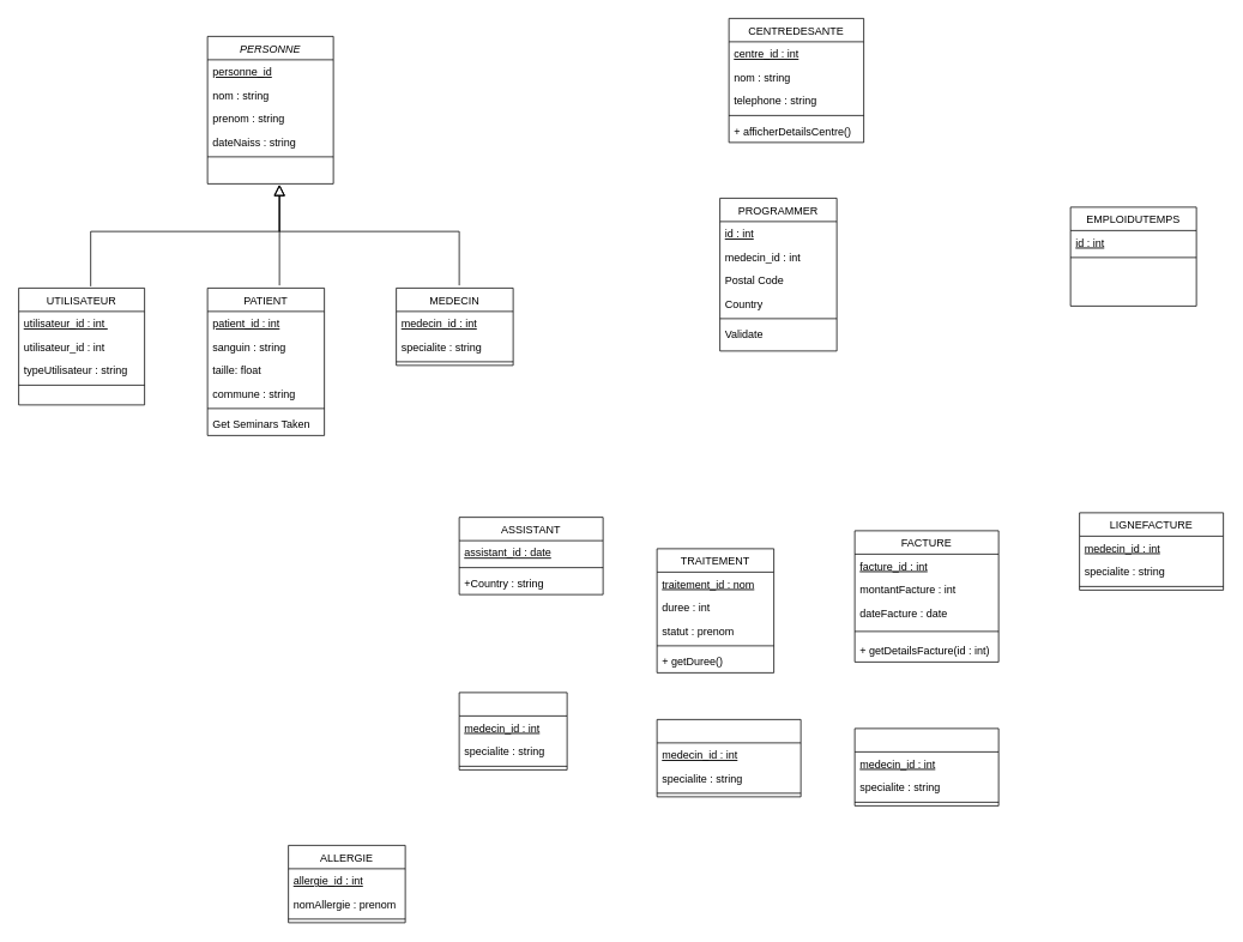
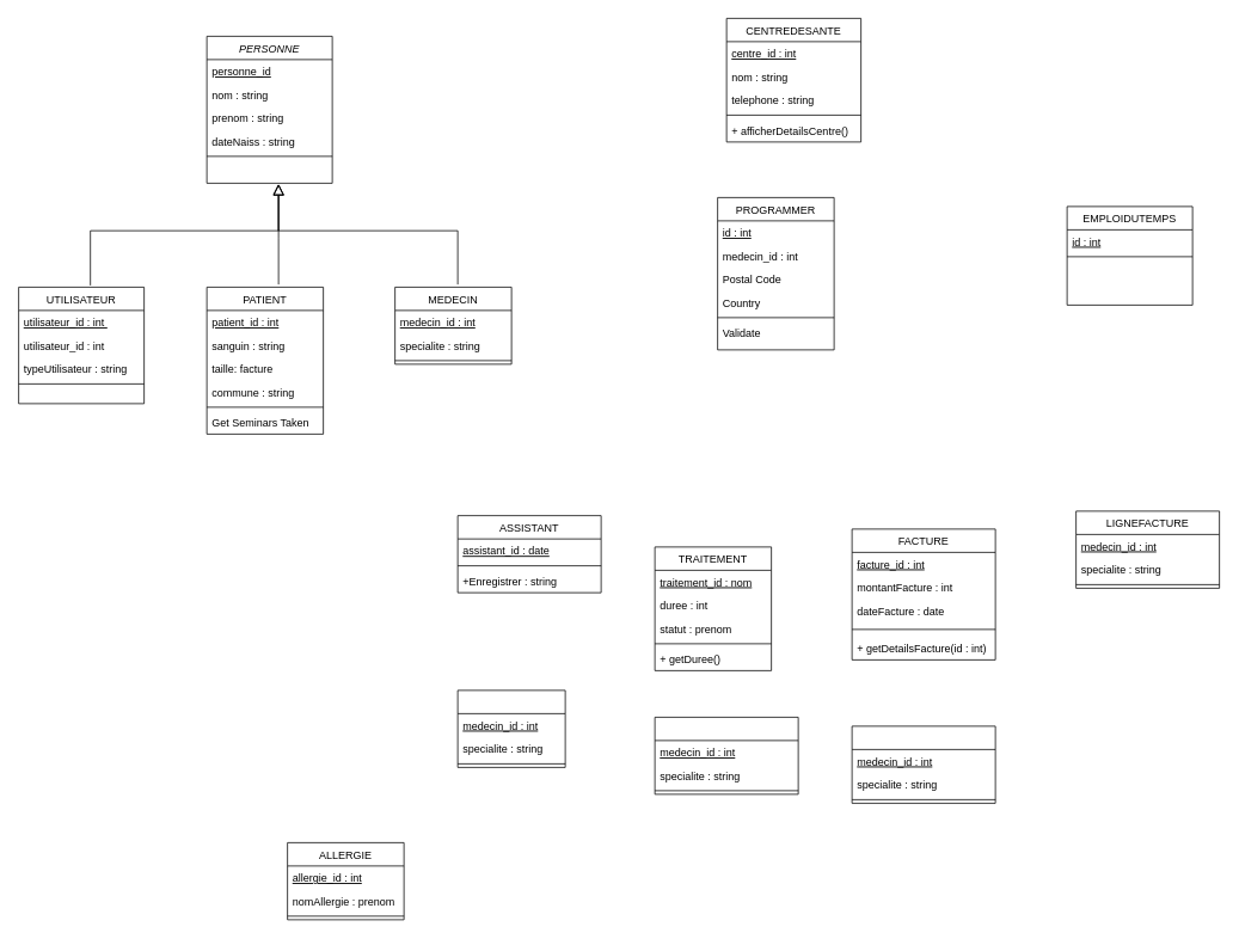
  <mxCell id="0" />
  <mxCell id="1" parent="0" />
  <mxCell id="2" value="PERSONNE" style="swimlane;fontStyle=2;align=center;verticalAlign=top;childLayout=stackLayout;horizontal=1;startSize=26;horizontalStack=0;resizeParent=1;resizeLast=0;collapsible=1;marginBottom=0;rounded=0;shadow=0;strokeWidth=1;" parent="1" vertex="1"><mxGeometry x="230" y="40" width="140" height="164" as="geometry"><mxRectangle x="230" y="140" width="160" height="26" as="alternateBounds" /></mxGeometry></mxCell>
  <mxCell id="3" value="personne_id" style="text;align=left;verticalAlign=top;spacingLeft=4;spacingRight=4;overflow=hidden;rotatable=0;points=[[0,0.5],[1,0.5]];portConstraint=eastwest;fillColor=none;fontStyle=4" parent="2" vertex="1"><mxGeometry y="26" width="140" height="26" as="geometry" /></mxCell>
  <mxCell id="4" value="nom : string" style="text;align=left;verticalAlign=top;spacingLeft=4;spacingRight=4;overflow=hidden;rotatable=0;points=[[0,0.5],[1,0.5]];portConstraint=eastwest;rounded=0;shadow=0;html=0;" parent="2" vertex="1"><mxGeometry y="52" width="140" height="26" as="geometry" /></mxCell>
  <mxCell id="5" value="prenom : string" style="text;align=left;verticalAlign=top;spacingLeft=4;spacingRight=4;overflow=hidden;rotatable=0;points=[[0,0.5],[1,0.5]];portConstraint=eastwest;rounded=0;shadow=0;html=0;" parent="2" vertex="1"><mxGeometry y="78" width="140" height="26" as="geometry" /></mxCell>
  <mxCell id="6" value="dateNaiss : string" style="text;align=left;verticalAlign=top;spacingLeft=4;spacingRight=4;overflow=hidden;rotatable=0;points=[[0,0.5],[1,0.5]];portConstraint=eastwest;rounded=0;shadow=0;html=0;" parent="2" vertex="1"><mxGeometry y="104" width="140" height="26" as="geometry" /></mxCell>
  <mxCell id="7" value="" style="line;html=1;strokeWidth=1;align=left;verticalAlign=middle;spacingTop=-1;spacingLeft=3;spacingRight=3;rotatable=0;labelPosition=right;points=[];portConstraint=eastwest;" parent="2" vertex="1"><mxGeometry y="130" width="140" height="8" as="geometry" /></mxCell>
  <mxCell id="8" value="PATIENT" style="swimlane;fontStyle=0;align=center;verticalAlign=top;childLayout=stackLayout;horizontal=1;startSize=26;horizontalStack=0;resizeParent=1;resizeLast=0;collapsible=1;marginBottom=0;rounded=0;shadow=0;strokeWidth=1;" parent="1" vertex="1"><mxGeometry x="230" y="320" width="130" height="164" as="geometry"><mxRectangle x="130" y="380" width="160" height="26" as="alternateBounds" /></mxGeometry></mxCell>
  <mxCell id="9" value="patient_id : int" style="text;align=left;verticalAlign=top;spacingLeft=4;spacingRight=4;overflow=hidden;rotatable=0;points=[[0,0.5],[1,0.5]];portConstraint=eastwest;fontStyle=4" parent="8" vertex="1"><mxGeometry y="26" width="130" height="26" as="geometry" /></mxCell>
  <mxCell id="10" value="sanguin : string" style="text;align=left;verticalAlign=top;spacingLeft=4;spacingRight=4;overflow=hidden;rotatable=0;points=[[0,0.5],[1,0.5]];portConstraint=eastwest;rounded=0;shadow=0;html=0;" parent="8" vertex="1"><mxGeometry y="52" width="130" height="26" as="geometry" /></mxCell>
- <mxCell id="11" value="taille: float" style="text;align=left;verticalAlign=top;spacingLeft=4;spacingRight=4;overflow=hidden;rotatable=0;points=[[0,0.5],[1,0.5]];portConstraint=eastwest;rounded=0;shadow=0;html=0;" parent="8" vertex="1"><mxGeometry y="78" width="130" height="26" as="geometry" /></mxCell>
+ <mxCell id="11" value="taille: facture" style="text;align=left;verticalAlign=top;spacingLeft=4;spacingRight=4;overflow=hidden;rotatable=0;points=[[0,0.5],[1,0.5]];portConstraint=eastwest;rounded=0;shadow=0;html=0;" parent="8" vertex="1"><mxGeometry y="78" width="130" height="26" as="geometry" /></mxCell>
  <mxCell id="12" value="commune : string" style="text;align=left;verticalAlign=top;spacingLeft=4;spacingRight=4;overflow=hidden;rotatable=0;points=[[0,0.5],[1,0.5]];portConstraint=eastwest;fontStyle=0" parent="8" vertex="1"><mxGeometry y="104" width="130" height="26" as="geometry" /></mxCell>
  <mxCell id="13" value="" style="line;html=1;strokeWidth=1;align=left;verticalAlign=middle;spacingTop=-1;spacingLeft=3;spacingRight=3;rotatable=0;labelPosition=right;points=[];portConstraint=eastwest;" parent="8" vertex="1"><mxGeometry y="130" width="130" height="8" as="geometry" /></mxCell>
  <mxCell id="14" value="Get Seminars Taken" style="text;align=left;verticalAlign=top;spacingLeft=4;spacingRight=4;overflow=hidden;rotatable=0;points=[[0,0.5],[1,0.5]];portConstraint=eastwest;" parent="8" vertex="1"><mxGeometry y="138" width="130" height="26" as="geometry" /></mxCell>
  <mxCell id="15" value="" style="endArrow=block;endSize=10;endFill=0;shadow=0;strokeWidth=1;rounded=0;curved=0;edgeStyle=elbowEdgeStyle;elbow=vertical;" parent="1" edge="1"><mxGeometry width="160" relative="1" as="geometry"><mxPoint x="310" y="317" as="sourcePoint" /><mxPoint x="310" y="205" as="targetPoint" /><Array as="points"><mxPoint x="310" y="266" /></Array></mxGeometry></mxCell>
  <mxCell id="16" value="MEDECIN" style="swimlane;fontStyle=0;align=center;verticalAlign=top;childLayout=stackLayout;horizontal=1;startSize=26;horizontalStack=0;resizeParent=1;resizeLast=0;collapsible=1;marginBottom=0;rounded=0;shadow=0;strokeWidth=1;" parent="1" vertex="1"><mxGeometry x="440" y="320" width="130" height="86" as="geometry"><mxRectangle x="340" y="380" width="170" height="26" as="alternateBounds" /></mxGeometry></mxCell>
  <mxCell id="17" value="medecin_id : int" style="text;align=left;verticalAlign=top;spacingLeft=4;spacingRight=4;overflow=hidden;rotatable=0;points=[[0,0.5],[1,0.5]];portConstraint=eastwest;fontStyle=4" parent="16" vertex="1"><mxGeometry y="26" width="130" height="26" as="geometry" /></mxCell>
  <mxCell id="18" value="specialite : string" style="text;align=left;verticalAlign=top;spacingLeft=4;spacingRight=4;overflow=hidden;rotatable=0;points=[[0,0.5],[1,0.5]];portConstraint=eastwest;" parent="16" vertex="1"><mxGeometry y="52" width="130" height="26" as="geometry" /></mxCell>
  <mxCell id="19" value="" style="line;html=1;strokeWidth=1;align=left;verticalAlign=middle;spacingTop=-1;spacingLeft=3;spacingRight=3;rotatable=0;labelPosition=right;points=[];portConstraint=eastwest;" parent="16" vertex="1"><mxGeometry y="78" width="130" height="8" as="geometry" /></mxCell>
  <mxCell id="20" value="" style="endArrow=block;endSize=10;endFill=0;shadow=0;strokeWidth=1;rounded=0;curved=0;edgeStyle=elbowEdgeStyle;elbow=vertical;" parent="1" edge="1"><mxGeometry width="160" relative="1" as="geometry"><mxPoint x="510" y="317" as="sourcePoint" /><mxPoint x="310" y="205" as="targetPoint" /><Array as="points"><mxPoint x="409" y="257" /></Array></mxGeometry></mxCell>
  <mxCell id="21" value="EMPLOIDUTEMPS" style="swimlane;fontStyle=0;align=center;verticalAlign=top;childLayout=stackLayout;horizontal=1;startSize=26;horizontalStack=0;resizeParent=1;resizeLast=0;collapsible=1;marginBottom=0;rounded=0;shadow=0;strokeWidth=1;" parent="1" vertex="1"><mxGeometry x="1190" y="230" width="140" height="110" as="geometry"><mxRectangle x="550" y="140" width="160" height="26" as="alternateBounds" /></mxGeometry></mxCell>
  <mxCell id="22" value="id : int" style="text;align=left;verticalAlign=top;spacingLeft=4;spacingRight=4;overflow=hidden;rotatable=0;points=[[0,0.5],[1,0.5]];portConstraint=eastwest;rounded=0;shadow=0;html=0;fontStyle=4" parent="21" vertex="1"><mxGeometry y="26" width="140" height="26" as="geometry" /></mxCell>
  <mxCell id="23" value="" style="line;html=1;strokeWidth=1;align=left;verticalAlign=middle;spacingTop=-1;spacingLeft=3;spacingRight=3;rotatable=0;labelPosition=right;points=[];portConstraint=eastwest;" parent="21" vertex="1"><mxGeometry y="52" width="140" height="8" as="geometry" /></mxCell>
  <mxCell id="24" value="UTILISATEUR" style="swimlane;fontStyle=0;align=center;verticalAlign=top;childLayout=stackLayout;horizontal=1;startSize=26;horizontalStack=0;resizeParent=1;resizeLast=0;collapsible=1;marginBottom=0;rounded=0;shadow=0;strokeWidth=1;" parent="1" vertex="1"><mxGeometry x="20" y="320" width="140" height="130" as="geometry"><mxRectangle x="130" y="380" width="160" height="26" as="alternateBounds" /></mxGeometry></mxCell>
  <mxCell id="25" value="utilisateur_id : int " style="text;align=left;verticalAlign=top;spacingLeft=4;spacingRight=4;overflow=hidden;rotatable=0;points=[[0,0.5],[1,0.5]];portConstraint=eastwest;fontStyle=4" parent="24" vertex="1"><mxGeometry y="26" width="140" height="26" as="geometry" /></mxCell>
  <mxCell id="26" value="utilisateur_id : int " style="text;align=left;verticalAlign=top;spacingLeft=4;spacingRight=4;overflow=hidden;rotatable=0;points=[[0,0.5],[1,0.5]];portConstraint=eastwest;" parent="24" vertex="1"><mxGeometry y="52" width="140" height="26" as="geometry" /></mxCell>
  <mxCell id="27" value="typeUtilisateur : string" style="text;align=left;verticalAlign=top;spacingLeft=4;spacingRight=4;overflow=hidden;rotatable=0;points=[[0,0.5],[1,0.5]];portConstraint=eastwest;rounded=0;shadow=0;html=0;" parent="24" vertex="1"><mxGeometry y="78" width="140" height="26" as="geometry" /></mxCell>
  <mxCell id="28" value="" style="line;html=1;strokeWidth=1;align=left;verticalAlign=middle;spacingTop=-1;spacingLeft=3;spacingRight=3;rotatable=0;labelPosition=right;points=[];portConstraint=eastwest;" parent="24" vertex="1"><mxGeometry y="104" width="140" height="8" as="geometry" /></mxCell>
  <mxCell id="29" value="" style="endArrow=block;endSize=10;endFill=0;shadow=0;strokeWidth=1;rounded=0;curved=0;edgeStyle=elbowEdgeStyle;elbow=vertical;exitX=0.438;exitY=0;exitDx=0;exitDy=0;exitPerimeter=0;" parent="1" edge="1"><mxGeometry width="160" relative="1" as="geometry"><mxPoint x="100.08" y="318" as="sourcePoint" /><mxPoint x="310" y="205" as="targetPoint" /><Array as="points"><mxPoint x="200" y="257" /></Array></mxGeometry></mxCell>
  <mxCell id="30" value="PROGRAMMER" style="swimlane;fontStyle=0;align=center;verticalAlign=top;childLayout=stackLayout;horizontal=1;startSize=26;horizontalStack=0;resizeParent=1;resizeLast=0;collapsible=1;marginBottom=0;rounded=0;shadow=0;strokeWidth=1;" parent="1" vertex="1"><mxGeometry x="800" y="220" width="130" height="170" as="geometry"><mxRectangle x="550" y="140" width="160" height="26" as="alternateBounds" /></mxGeometry></mxCell>
  <mxCell id="31" value="id : int" style="text;align=left;verticalAlign=top;spacingLeft=4;spacingRight=4;overflow=hidden;rotatable=0;points=[[0,0.5],[1,0.5]];portConstraint=eastwest;rounded=0;shadow=0;html=0;fontStyle=4" parent="30" vertex="1"><mxGeometry y="26" width="130" height="26" as="geometry" /></mxCell>
  <mxCell id="32" value="medecin_id : int" style="text;align=left;verticalAlign=top;spacingLeft=4;spacingRight=4;overflow=hidden;rotatable=0;points=[[0,0.5],[1,0.5]];portConstraint=eastwest;rounded=0;shadow=0;html=0;" parent="30" vertex="1"><mxGeometry y="52" width="130" height="26" as="geometry" /></mxCell>
  <mxCell id="33" value="Postal Code" style="text;align=left;verticalAlign=top;spacingLeft=4;spacingRight=4;overflow=hidden;rotatable=0;points=[[0,0.5],[1,0.5]];portConstraint=eastwest;rounded=0;shadow=0;html=0;" parent="30" vertex="1"><mxGeometry y="78" width="130" height="26" as="geometry" /></mxCell>
  <mxCell id="34" value="Country" style="text;align=left;verticalAlign=top;spacingLeft=4;spacingRight=4;overflow=hidden;rotatable=0;points=[[0,0.5],[1,0.5]];portConstraint=eastwest;rounded=0;shadow=0;html=0;" parent="30" vertex="1"><mxGeometry y="104" width="130" height="26" as="geometry" /></mxCell>
  <mxCell id="35" value="" style="line;html=1;strokeWidth=1;align=left;verticalAlign=middle;spacingTop=-1;spacingLeft=3;spacingRight=3;rotatable=0;labelPosition=right;points=[];portConstraint=eastwest;" parent="30" vertex="1"><mxGeometry y="130" width="130" height="8" as="geometry" /></mxCell>
  <mxCell id="36" value="Validate" style="text;align=left;verticalAlign=top;spacingLeft=4;spacingRight=4;overflow=hidden;rotatable=0;points=[[0,0.5],[1,0.5]];portConstraint=eastwest;" parent="30" vertex="1"><mxGeometry y="138" width="130" height="26" as="geometry" /></mxCell>
  <mxCell id="37" value="ASSISTANT" style="swimlane;fontStyle=0;align=center;verticalAlign=top;childLayout=stackLayout;horizontal=1;startSize=26;horizontalStack=0;resizeParent=1;resizeLast=0;collapsible=1;marginBottom=0;rounded=0;shadow=0;strokeWidth=1;" parent="1" vertex="1"><mxGeometry x="510" y="575" width="160" height="86" as="geometry"><mxRectangle x="340" y="380" width="170" height="26" as="alternateBounds" /></mxGeometry></mxCell>
  <mxCell id="38" value="assistant_id : date" style="text;align=left;verticalAlign=top;spacingLeft=4;spacingRight=4;overflow=hidden;rotatable=0;points=[[0,0.5],[1,0.5]];portConstraint=eastwest;fontStyle=4" parent="37" vertex="1"><mxGeometry y="26" width="160" height="26" as="geometry" /></mxCell>
  <mxCell id="39" value="" style="line;html=1;strokeWidth=1;align=left;verticalAlign=middle;spacingTop=-1;spacingLeft=3;spacingRight=3;rotatable=0;labelPosition=right;points=[];portConstraint=eastwest;" parent="37" vertex="1"><mxGeometry y="52" width="160" height="8" as="geometry" /></mxCell>
- <mxCell id="40" value="+Country : string" style="text;align=left;verticalAlign=top;spacingLeft=4;spacingRight=4;overflow=hidden;rotatable=0;points=[[0,0.5],[1,0.5]];portConstraint=eastwest;" parent="37" vertex="1"><mxGeometry y="60" width="160" height="26" as="geometry" /></mxCell>
+ <mxCell id="40" value="+Enregistrer : string" style="text;align=left;verticalAlign=top;spacingLeft=4;spacingRight=4;overflow=hidden;rotatable=0;points=[[0,0.5],[1,0.5]];portConstraint=eastwest;" parent="37" vertex="1"><mxGeometry y="60" width="160" height="26" as="geometry" /></mxCell>
  <mxCell id="41" value="TRAITEMENT" style="swimlane;fontStyle=0;align=center;verticalAlign=top;childLayout=stackLayout;horizontal=1;startSize=26;horizontalStack=0;resizeParent=1;resizeLast=0;collapsible=1;marginBottom=0;rounded=0;shadow=0;strokeWidth=1;" parent="1" vertex="1"><mxGeometry x="730" y="610" width="130" height="138" as="geometry"><mxRectangle x="340" y="380" width="170" height="26" as="alternateBounds" /></mxGeometry></mxCell>
  <mxCell id="42" value="traitement_id : nom" style="text;align=left;verticalAlign=top;spacingLeft=4;spacingRight=4;overflow=hidden;rotatable=0;points=[[0,0.5],[1,0.5]];portConstraint=eastwest;fontStyle=4" parent="41" vertex="1"><mxGeometry y="26" width="130" height="26" as="geometry" /></mxCell>
  <mxCell id="43" value="duree : int" style="text;align=left;verticalAlign=top;spacingLeft=4;spacingRight=4;overflow=hidden;rotatable=0;points=[[0,0.5],[1,0.5]];portConstraint=eastwest;" parent="41" vertex="1"><mxGeometry y="52" width="130" height="26" as="geometry" /></mxCell>
  <mxCell id="44" value="statut : prenom" style="text;align=left;verticalAlign=top;spacingLeft=4;spacingRight=4;overflow=hidden;rotatable=0;points=[[0,0.5],[1,0.5]];portConstraint=eastwest;" vertex="1" parent="41"><mxGeometry y="78" width="130" height="26" as="geometry" /></mxCell>
  <mxCell id="45" value="" style="line;html=1;strokeWidth=1;align=left;verticalAlign=middle;spacingTop=-1;spacingLeft=3;spacingRight=3;rotatable=0;labelPosition=right;points=[];portConstraint=eastwest;" parent="41" vertex="1"><mxGeometry y="104" width="130" height="8" as="geometry" /></mxCell>
  <mxCell id="46" value="+ getDuree()" style="text;align=left;verticalAlign=top;spacingLeft=4;spacingRight=4;overflow=hidden;rotatable=0;points=[[0,0.5],[1,0.5]];portConstraint=eastwest;" vertex="1" parent="41"><mxGeometry y="112" width="130" height="26" as="geometry" /></mxCell>
  <mxCell id="47" value="CENTREDESANTE" style="swimlane;fontStyle=0;align=center;verticalAlign=top;childLayout=stackLayout;horizontal=1;startSize=26;horizontalStack=0;resizeParent=1;resizeLast=0;collapsible=1;marginBottom=0;rounded=0;shadow=0;strokeWidth=1;" parent="1" vertex="1"><mxGeometry x="810" y="20" width="150" height="138" as="geometry"><mxRectangle x="340" y="380" width="170" height="26" as="alternateBounds" /></mxGeometry></mxCell>
  <mxCell id="48" value="centre_id : int" style="text;align=left;verticalAlign=top;spacingLeft=4;spacingRight=4;overflow=hidden;rotatable=0;points=[[0,0.5],[1,0.5]];portConstraint=eastwest;fontStyle=4" parent="47" vertex="1"><mxGeometry y="26" width="150" height="26" as="geometry" /></mxCell>
  <mxCell id="49" value="nom : string" style="text;align=left;verticalAlign=top;spacingLeft=4;spacingRight=4;overflow=hidden;rotatable=0;points=[[0,0.5],[1,0.5]];portConstraint=eastwest;" parent="47" vertex="1"><mxGeometry y="52" width="150" height="26" as="geometry" /></mxCell>
  <mxCell id="50" value="telephone : string" style="text;align=left;verticalAlign=top;spacingLeft=4;spacingRight=4;overflow=hidden;rotatable=0;points=[[0,0.5],[1,0.5]];portConstraint=eastwest;" vertex="1" parent="47"><mxGeometry y="78" width="150" height="26" as="geometry" /></mxCell>
  <mxCell id="51" value="" style="line;html=1;strokeWidth=1;align=left;verticalAlign=middle;spacingTop=-1;spacingLeft=3;spacingRight=3;rotatable=0;labelPosition=right;points=[];portConstraint=eastwest;" parent="47" vertex="1"><mxGeometry y="104" width="150" height="8" as="geometry" /></mxCell>
  <mxCell id="52" value="+ afficherDetailsCentre()" style="text;align=left;verticalAlign=top;spacingLeft=4;spacingRight=4;overflow=hidden;rotatable=0;points=[[0,0.5],[1,0.5]];portConstraint=eastwest;" vertex="1" parent="47"><mxGeometry y="112" width="150" height="26" as="geometry" /></mxCell>
  <mxCell id="53" value="LIGNEFACTURE" style="swimlane;fontStyle=0;align=center;verticalAlign=top;childLayout=stackLayout;horizontal=1;startSize=26;horizontalStack=0;resizeParent=1;resizeLast=0;collapsible=1;marginBottom=0;rounded=0;shadow=0;strokeWidth=1;" parent="1" vertex="1"><mxGeometry x="1200" y="570" width="160" height="86" as="geometry"><mxRectangle x="340" y="380" width="170" height="26" as="alternateBounds" /></mxGeometry></mxCell>
  <mxCell id="54" value="medecin_id : int" style="text;align=left;verticalAlign=top;spacingLeft=4;spacingRight=4;overflow=hidden;rotatable=0;points=[[0,0.5],[1,0.5]];portConstraint=eastwest;fontStyle=4" parent="53" vertex="1"><mxGeometry y="26" width="160" height="26" as="geometry" /></mxCell>
  <mxCell id="55" value="specialite : string" style="text;align=left;verticalAlign=top;spacingLeft=4;spacingRight=4;overflow=hidden;rotatable=0;points=[[0,0.5],[1,0.5]];portConstraint=eastwest;" parent="53" vertex="1"><mxGeometry y="52" width="160" height="26" as="geometry" /></mxCell>
  <mxCell id="56" value="" style="line;html=1;strokeWidth=1;align=left;verticalAlign=middle;spacingTop=-1;spacingLeft=3;spacingRight=3;rotatable=0;labelPosition=right;points=[];portConstraint=eastwest;" parent="53" vertex="1"><mxGeometry y="78" width="160" height="8" as="geometry" /></mxCell>
  <mxCell id="57" value="" style="swimlane;fontStyle=0;align=center;verticalAlign=top;childLayout=stackLayout;horizontal=1;startSize=26;horizontalStack=0;resizeParent=1;resizeLast=0;collapsible=1;marginBottom=0;rounded=0;shadow=0;strokeWidth=1;" parent="1" vertex="1"><mxGeometry x="510" y="770" width="120" height="86" as="geometry"><mxRectangle x="340" y="380" width="170" height="26" as="alternateBounds" /></mxGeometry></mxCell>
  <mxCell id="58" value="medecin_id : int" style="text;align=left;verticalAlign=top;spacingLeft=4;spacingRight=4;overflow=hidden;rotatable=0;points=[[0,0.5],[1,0.5]];portConstraint=eastwest;fontStyle=4" parent="57" vertex="1"><mxGeometry y="26" width="120" height="26" as="geometry" /></mxCell>
  <mxCell id="59" value="specialite : string" style="text;align=left;verticalAlign=top;spacingLeft=4;spacingRight=4;overflow=hidden;rotatable=0;points=[[0,0.5],[1,0.5]];portConstraint=eastwest;" parent="57" vertex="1"><mxGeometry y="52" width="120" height="26" as="geometry" /></mxCell>
  <mxCell id="60" value="" style="line;html=1;strokeWidth=1;align=left;verticalAlign=middle;spacingTop=-1;spacingLeft=3;spacingRight=3;rotatable=0;labelPosition=right;points=[];portConstraint=eastwest;" parent="57" vertex="1"><mxGeometry y="78" width="120" height="8" as="geometry" /></mxCell>
  <mxCell id="61" value="ALLERGIE" style="swimlane;fontStyle=0;align=center;verticalAlign=top;childLayout=stackLayout;horizontal=1;startSize=26;horizontalStack=0;resizeParent=1;resizeLast=0;collapsible=1;marginBottom=0;rounded=0;shadow=0;strokeWidth=1;" parent="1" vertex="1"><mxGeometry x="320" y="940" width="130" height="86" as="geometry"><mxRectangle x="340" y="380" width="170" height="26" as="alternateBounds" /></mxGeometry></mxCell>
  <mxCell id="62" value="allergie_id : int" style="text;align=left;verticalAlign=top;spacingLeft=4;spacingRight=4;overflow=hidden;rotatable=0;points=[[0,0.5],[1,0.5]];portConstraint=eastwest;fontStyle=4" parent="61" vertex="1"><mxGeometry y="26" width="130" height="26" as="geometry" /></mxCell>
  <mxCell id="63" value="nomAllergie : prenom" style="text;align=left;verticalAlign=top;spacingLeft=4;spacingRight=4;overflow=hidden;rotatable=0;points=[[0,0.5],[1,0.5]];portConstraint=eastwest;" parent="61" vertex="1"><mxGeometry y="52" width="130" height="26" as="geometry" /></mxCell>
  <mxCell id="64" value="" style="line;html=1;strokeWidth=1;align=left;verticalAlign=middle;spacingTop=-1;spacingLeft=3;spacingRight=3;rotatable=0;labelPosition=right;points=[];portConstraint=eastwest;" parent="61" vertex="1"><mxGeometry y="78" width="130" height="8" as="geometry" /></mxCell>
  <mxCell id="65" value="" style="swimlane;fontStyle=0;align=center;verticalAlign=top;childLayout=stackLayout;horizontal=1;startSize=26;horizontalStack=0;resizeParent=1;resizeLast=0;collapsible=1;marginBottom=0;rounded=0;shadow=0;strokeWidth=1;" parent="1" vertex="1"><mxGeometry x="730" y="800" width="160" height="86" as="geometry"><mxRectangle x="340" y="380" width="170" height="26" as="alternateBounds" /></mxGeometry></mxCell>
  <mxCell id="66" value="medecin_id : int" style="text;align=left;verticalAlign=top;spacingLeft=4;spacingRight=4;overflow=hidden;rotatable=0;points=[[0,0.5],[1,0.5]];portConstraint=eastwest;fontStyle=4" parent="65" vertex="1"><mxGeometry y="26" width="160" height="26" as="geometry" /></mxCell>
  <mxCell id="67" value="specialite : string" style="text;align=left;verticalAlign=top;spacingLeft=4;spacingRight=4;overflow=hidden;rotatable=0;points=[[0,0.5],[1,0.5]];portConstraint=eastwest;" parent="65" vertex="1"><mxGeometry y="52" width="160" height="26" as="geometry" /></mxCell>
  <mxCell id="68" value="" style="line;html=1;strokeWidth=1;align=left;verticalAlign=middle;spacingTop=-1;spacingLeft=3;spacingRight=3;rotatable=0;labelPosition=right;points=[];portConstraint=eastwest;" parent="65" vertex="1"><mxGeometry y="78" width="160" height="8" as="geometry" /></mxCell>
  <mxCell id="69" value="" style="swimlane;fontStyle=0;align=center;verticalAlign=top;childLayout=stackLayout;horizontal=1;startSize=26;horizontalStack=0;resizeParent=1;resizeLast=0;collapsible=1;marginBottom=0;rounded=0;shadow=0;strokeWidth=1;" parent="1" vertex="1"><mxGeometry x="950" y="810" width="160" height="86" as="geometry"><mxRectangle x="340" y="380" width="170" height="26" as="alternateBounds" /></mxGeometry></mxCell>
  <mxCell id="70" value="medecin_id : int" style="text;align=left;verticalAlign=top;spacingLeft=4;spacingRight=4;overflow=hidden;rotatable=0;points=[[0,0.5],[1,0.5]];portConstraint=eastwest;fontStyle=4" parent="69" vertex="1"><mxGeometry y="26" width="160" height="26" as="geometry" /></mxCell>
  <mxCell id="71" value="specialite : string" style="text;align=left;verticalAlign=top;spacingLeft=4;spacingRight=4;overflow=hidden;rotatable=0;points=[[0,0.5],[1,0.5]];portConstraint=eastwest;" parent="69" vertex="1"><mxGeometry y="52" width="160" height="26" as="geometry" /></mxCell>
  <mxCell id="72" value="" style="line;html=1;strokeWidth=1;align=left;verticalAlign=middle;spacingTop=-1;spacingLeft=3;spacingRight=3;rotatable=0;labelPosition=right;points=[];portConstraint=eastwest;" parent="69" vertex="1"><mxGeometry y="78" width="160" height="8" as="geometry" /></mxCell>
  <mxCell id="73" value="FACTURE" style="swimlane;fontStyle=0;align=center;verticalAlign=top;childLayout=stackLayout;horizontal=1;startSize=26;horizontalStack=0;resizeParent=1;resizeLast=0;collapsible=1;marginBottom=0;rounded=0;shadow=0;strokeWidth=1;" parent="1" vertex="1"><mxGeometry x="950" y="590" width="160" height="146" as="geometry"><mxRectangle x="340" y="380" width="170" height="26" as="alternateBounds" /></mxGeometry></mxCell>
  <mxCell id="74" value="facture_id : int" style="text;align=left;verticalAlign=top;spacingLeft=4;spacingRight=4;overflow=hidden;rotatable=0;points=[[0,0.5],[1,0.5]];portConstraint=eastwest;fontStyle=4" parent="73" vertex="1"><mxGeometry y="26" width="160" height="26" as="geometry" /></mxCell>
  <mxCell id="75" value="montantFacture : int" style="text;align=left;verticalAlign=top;spacingLeft=4;spacingRight=4;overflow=hidden;rotatable=0;points=[[0,0.5],[1,0.5]];portConstraint=eastwest;" parent="73" vertex="1"><mxGeometry y="52" width="160" height="26" as="geometry" /></mxCell>
  <mxCell id="76" value="dateFacture : date" style="text;align=left;verticalAlign=top;spacingLeft=4;spacingRight=4;overflow=hidden;rotatable=0;points=[[0,0.5],[1,0.5]];portConstraint=eastwest;" vertex="1" parent="73"><mxGeometry y="78" width="160" height="26" as="geometry" /></mxCell>
  <mxCell id="77" value="" style="line;html=1;strokeWidth=1;align=left;verticalAlign=middle;spacingTop=-1;spacingLeft=3;spacingRight=3;rotatable=0;labelPosition=right;points=[];portConstraint=eastwest;" parent="73" vertex="1"><mxGeometry y="104" width="160" height="16" as="geometry" /></mxCell>
  <mxCell id="78" value="+ getDetailsFacture(id : int)&#10;" style="text;align=left;verticalAlign=top;spacingLeft=4;spacingRight=4;overflow=hidden;rotatable=0;points=[[0,0.5],[1,0.5]];portConstraint=eastwest;" vertex="1" parent="73"><mxGeometry y="120" width="160" height="26" as="geometry" /></mxCell>
